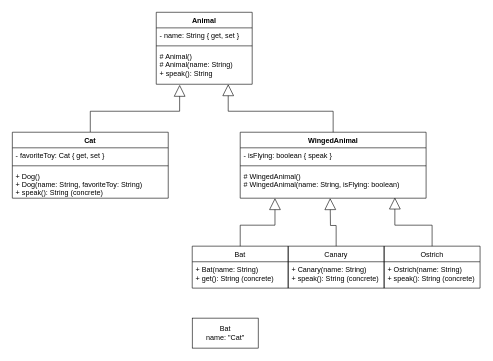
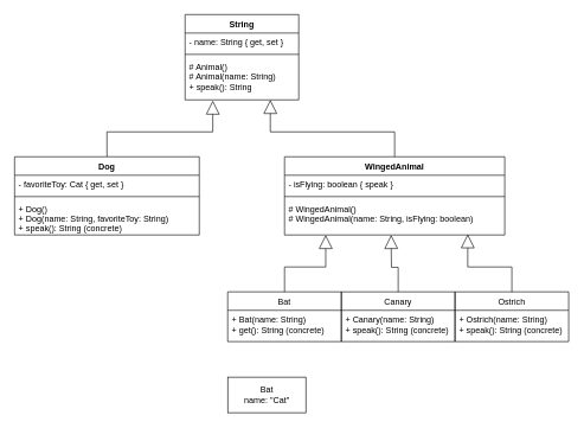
  <mxCell id="0" />
  <mxCell id="1" parent="0" />
- <mxCell id="2" value="Animal" style="swimlane;fontStyle=1;align=center;verticalAlign=top;childLayout=stackLayout;horizontal=1;startSize=26;horizontalStack=0;resizeParent=1;resizeParentMax=0;resizeLast=0;collapsible=1;marginBottom=0;" parent="1" vertex="1"><mxGeometry x="260" y="20" width="160" height="120" as="geometry" /></mxCell>
+ <mxCell id="2" value="String" style="swimlane;fontStyle=1;align=center;verticalAlign=top;childLayout=stackLayout;horizontal=1;startSize=26;horizontalStack=0;resizeParent=1;resizeParentMax=0;resizeLast=0;collapsible=1;marginBottom=0;" parent="1" vertex="1"><mxGeometry x="260" y="20" width="160" height="120" as="geometry" /></mxCell>
  <mxCell id="3" value="- name: String { get, set }" style="text;strokeColor=none;fillColor=none;align=left;verticalAlign=top;spacingLeft=4;spacingRight=4;overflow=hidden;rotatable=0;points=[[0,0.5],[1,0.5]];portConstraint=eastwest;" parent="2" vertex="1"><mxGeometry y="26" width="160" height="26" as="geometry" /></mxCell>
  <mxCell id="4" value="" style="line;strokeWidth=1;fillColor=none;align=left;verticalAlign=middle;spacingTop=-1;spacingLeft=3;spacingRight=3;rotatable=0;labelPosition=right;points=[];portConstraint=eastwest;" parent="2" vertex="1"><mxGeometry y="52" width="160" height="8" as="geometry" /></mxCell>
  <mxCell id="5" value="# Animal()&#10;# Animal(name: String)&#10;+ speak(): String&#10;&#10;" style="text;strokeColor=none;fillColor=none;align=left;verticalAlign=top;spacingLeft=4;spacingRight=4;overflow=hidden;rotatable=0;points=[[0,0.5],[1,0.5]];portConstraint=eastwest;" parent="2" vertex="1"><mxGeometry y="60" width="160" height="60" as="geometry" /></mxCell>
  <mxCell id="6" value="WingedAnimal" style="swimlane;fontStyle=1;align=center;verticalAlign=top;childLayout=stackLayout;horizontal=1;startSize=26;horizontalStack=0;resizeParent=1;resizeParentMax=0;resizeLast=0;collapsible=1;marginBottom=0;" parent="1" vertex="1"><mxGeometry x="400" y="220" width="310" height="110" as="geometry" /></mxCell>
  <mxCell id="7" value="- isFlying: boolean { speak }" style="text;strokeColor=none;fillColor=none;align=left;verticalAlign=top;spacingLeft=4;spacingRight=4;overflow=hidden;rotatable=0;points=[[0,0.5],[1,0.5]];portConstraint=eastwest;" parent="6" vertex="1"><mxGeometry y="26" width="310" height="26" as="geometry" /></mxCell>
  <mxCell id="8" value="" style="line;strokeWidth=1;fillColor=none;align=left;verticalAlign=middle;spacingTop=-1;spacingLeft=3;spacingRight=3;rotatable=0;labelPosition=right;points=[];portConstraint=eastwest;" parent="6" vertex="1"><mxGeometry y="52" width="310" height="8" as="geometry" /></mxCell>
  <mxCell id="9" value="# WingedAnimal()&#10;# WingedAnimal(name: String, isFlying: boolean)&#10;&#10;" style="text;strokeColor=none;fillColor=none;align=left;verticalAlign=top;spacingLeft=4;spacingRight=4;overflow=hidden;rotatable=0;points=[[0,0.5],[1,0.5]];portConstraint=eastwest;" parent="6" vertex="1"><mxGeometry y="60" width="310" height="50" as="geometry" /></mxCell>
  <mxCell id="10" value="Bat" style="swimlane;fontStyle=0;childLayout=stackLayout;horizontal=1;startSize=26;fillColor=none;horizontalStack=0;resizeParent=1;resizeParentMax=0;resizeLast=0;collapsible=1;marginBottom=0;" parent="1" vertex="1"><mxGeometry x="320" y="410" width="160" height="70" as="geometry" /></mxCell>
  <mxCell id="11" value="+ Bat(name: String)&#10;+ get(): String (concrete)" style="text;strokeColor=none;fillColor=none;align=left;verticalAlign=top;spacingLeft=4;spacingRight=4;overflow=hidden;rotatable=0;points=[[0,0.5],[1,0.5]];portConstraint=eastwest;" parent="10" vertex="1"><mxGeometry y="26" width="160" height="44" as="geometry" /></mxCell>
  <mxCell id="12" value="Canary" style="swimlane;fontStyle=0;childLayout=stackLayout;horizontal=1;startSize=26;fillColor=none;horizontalStack=0;resizeParent=1;resizeParentMax=0;resizeLast=0;collapsible=1;marginBottom=0;" parent="1" vertex="1"><mxGeometry x="480" y="410" width="160" height="70" as="geometry" /></mxCell>
  <mxCell id="13" value="+ Canary(name: String)&#10;+ speak(): String (concrete)" style="text;strokeColor=none;fillColor=none;align=left;verticalAlign=top;spacingLeft=4;spacingRight=4;overflow=hidden;rotatable=0;points=[[0,0.5],[1,0.5]];portConstraint=eastwest;" parent="12" vertex="1"><mxGeometry y="26" width="160" height="44" as="geometry" /></mxCell>
  <mxCell id="14" value="Ostrich" style="swimlane;fontStyle=0;childLayout=stackLayout;horizontal=1;startSize=26;fillColor=none;horizontalStack=0;resizeParent=1;resizeParentMax=0;resizeLast=0;collapsible=1;marginBottom=0;" parent="1" vertex="1"><mxGeometry x="640" y="410" width="160" height="70" as="geometry" /></mxCell>
  <mxCell id="15" value="+ Ostrich(name: String)&#10;+ speak(): String (concrete)" style="text;strokeColor=none;fillColor=none;align=left;verticalAlign=top;spacingLeft=4;spacingRight=4;overflow=hidden;rotatable=0;points=[[0,0.5],[1,0.5]];portConstraint=eastwest;" parent="14" vertex="1"><mxGeometry y="26" width="160" height="44" as="geometry" /></mxCell>
  <mxCell id="16" style="edgeStyle=orthogonalEdgeStyle;rounded=0;orthogonalLoop=1;jettySize=auto;html=1;exitX=0.5;exitY=0;exitDx=0;exitDy=0;entryX=0.244;entryY=1.017;entryDx=0;entryDy=0;entryPerimeter=0;endArrow=block;endFill=0;endSize=17;" parent="1" source="17" target="5" edge="1"><mxGeometry relative="1" as="geometry" /></mxCell>
- <mxCell id="17" value="Cat" style="swimlane;fontStyle=1;align=center;verticalAlign=top;childLayout=stackLayout;horizontal=1;startSize=26;horizontalStack=0;resizeParent=1;resizeParentMax=0;resizeLast=0;collapsible=1;marginBottom=0;" parent="1" vertex="1"><mxGeometry x="20" y="220" width="260" height="110" as="geometry" /></mxCell>
+ <mxCell id="17" value="Dog" style="swimlane;fontStyle=1;align=center;verticalAlign=top;childLayout=stackLayout;horizontal=1;startSize=26;horizontalStack=0;resizeParent=1;resizeParentMax=0;resizeLast=0;collapsible=1;marginBottom=0;" parent="1" vertex="1"><mxGeometry x="20" y="220" width="260" height="110" as="geometry" /></mxCell>
  <mxCell id="18" value="- favoriteToy: Cat { get, set }" style="text;strokeColor=none;fillColor=none;align=left;verticalAlign=top;spacingLeft=4;spacingRight=4;overflow=hidden;rotatable=0;points=[[0,0.5],[1,0.5]];portConstraint=eastwest;" parent="17" vertex="1"><mxGeometry y="26" width="260" height="26" as="geometry" /></mxCell>
  <mxCell id="19" value="" style="line;strokeWidth=1;fillColor=none;align=left;verticalAlign=middle;spacingTop=-1;spacingLeft=3;spacingRight=3;rotatable=0;labelPosition=right;points=[];portConstraint=eastwest;" parent="17" vertex="1"><mxGeometry y="52" width="260" height="8" as="geometry" /></mxCell>
  <mxCell id="20" value="+ Dog()&#10;+ Dog(name: String, favoriteToy: String)&#10;+ speak(): String (concrete)" style="text;strokeColor=none;fillColor=none;align=left;verticalAlign=top;spacingLeft=4;spacingRight=4;overflow=hidden;rotatable=0;points=[[0,0.5],[1,0.5]];portConstraint=eastwest;" parent="17" vertex="1"><mxGeometry y="60" width="260" height="50" as="geometry" /></mxCell>
  <mxCell id="21" style="edgeStyle=orthogonalEdgeStyle;rounded=0;orthogonalLoop=1;jettySize=auto;html=1;exitX=0.5;exitY=0;exitDx=0;exitDy=0;entryX=0.75;entryY=1;entryDx=0;entryDy=0;entryPerimeter=0;endArrow=block;endFill=0;endSize=17;" parent="1" source="6" target="5" edge="1"><mxGeometry relative="1" as="geometry"><mxPoint x="160" y="230" as="sourcePoint" /><mxPoint x="309" y="151" as="targetPoint" /></mxGeometry></mxCell>
  <mxCell id="22" style="edgeStyle=orthogonalEdgeStyle;rounded=0;orthogonalLoop=1;jettySize=auto;html=1;exitX=0.5;exitY=0;exitDx=0;exitDy=0;endArrow=block;endFill=0;endSize=17;entryX=0.187;entryY=1;entryDx=0;entryDy=0;entryPerimeter=0;" parent="1" source="10" target="9" edge="1"><mxGeometry relative="1" as="geometry"><mxPoint x="315.5" y="389" as="sourcePoint" /><mxPoint x="500" y="350" as="targetPoint" /></mxGeometry></mxCell>
  <mxCell id="23" style="edgeStyle=orthogonalEdgeStyle;rounded=0;orthogonalLoop=1;jettySize=auto;html=1;exitX=0.5;exitY=0;exitDx=0;exitDy=0;entryX=0.832;entryY=0.98;entryDx=0;entryDy=0;entryPerimeter=0;endArrow=block;endFill=0;endSize=17;" parent="1" source="14" target="9" edge="1"><mxGeometry relative="1" as="geometry"><mxPoint x="180" y="250" as="sourcePoint" /><mxPoint x="329" y="171" as="targetPoint" /></mxGeometry></mxCell>
  <mxCell id="24" style="edgeStyle=orthogonalEdgeStyle;rounded=0;orthogonalLoop=1;jettySize=auto;html=1;exitX=0.5;exitY=0;exitDx=0;exitDy=0;endArrow=block;endFill=0;endSize=17;" parent="1" source="12" edge="1"><mxGeometry relative="1" as="geometry"><mxPoint x="190" y="260" as="sourcePoint" /><mxPoint x="550" y="330" as="targetPoint" /></mxGeometry></mxCell>
  <mxCell id="25" value="Bat&lt;br&gt;name: &quot;Cat&quot;" style="html=1;" vertex="1" parent="1"><mxGeometry x="320" y="530" width="110" height="50" as="geometry" /></mxCell>
